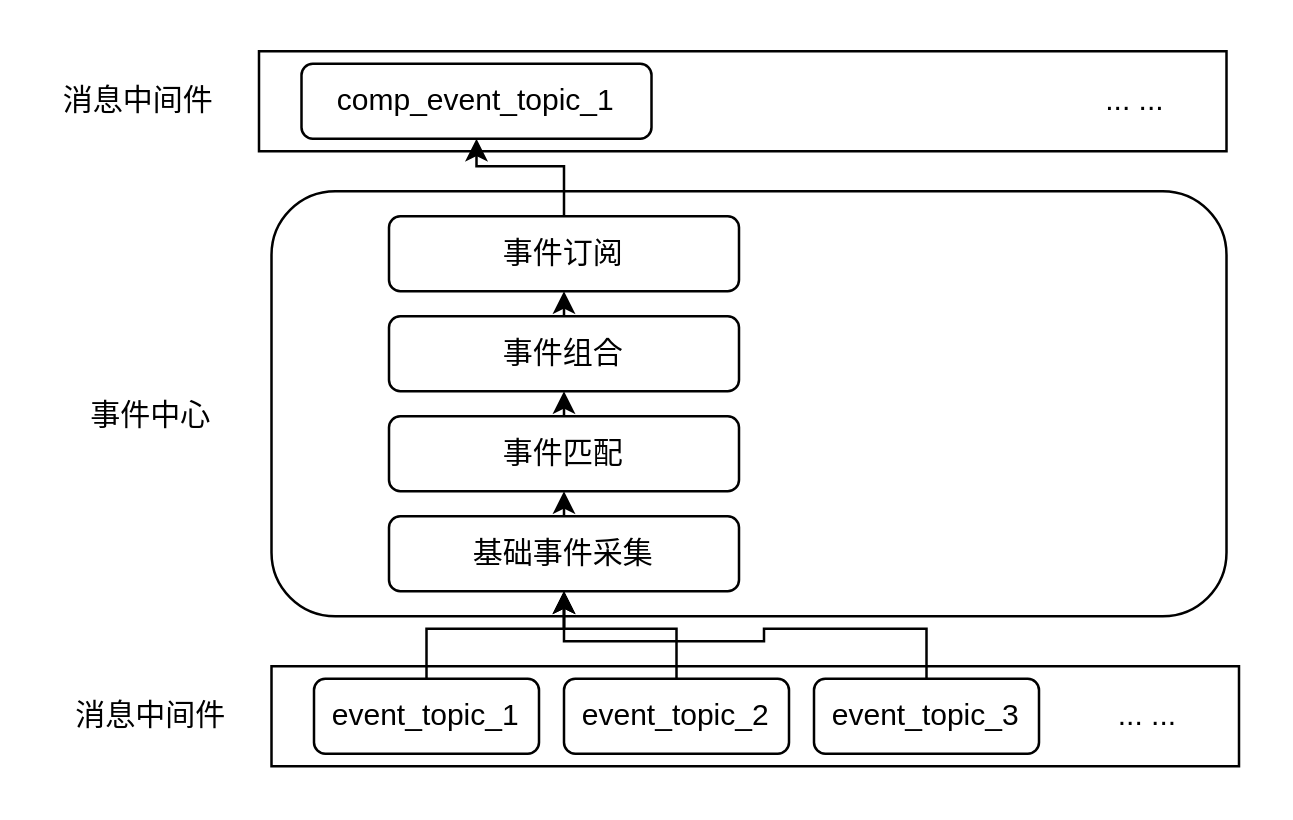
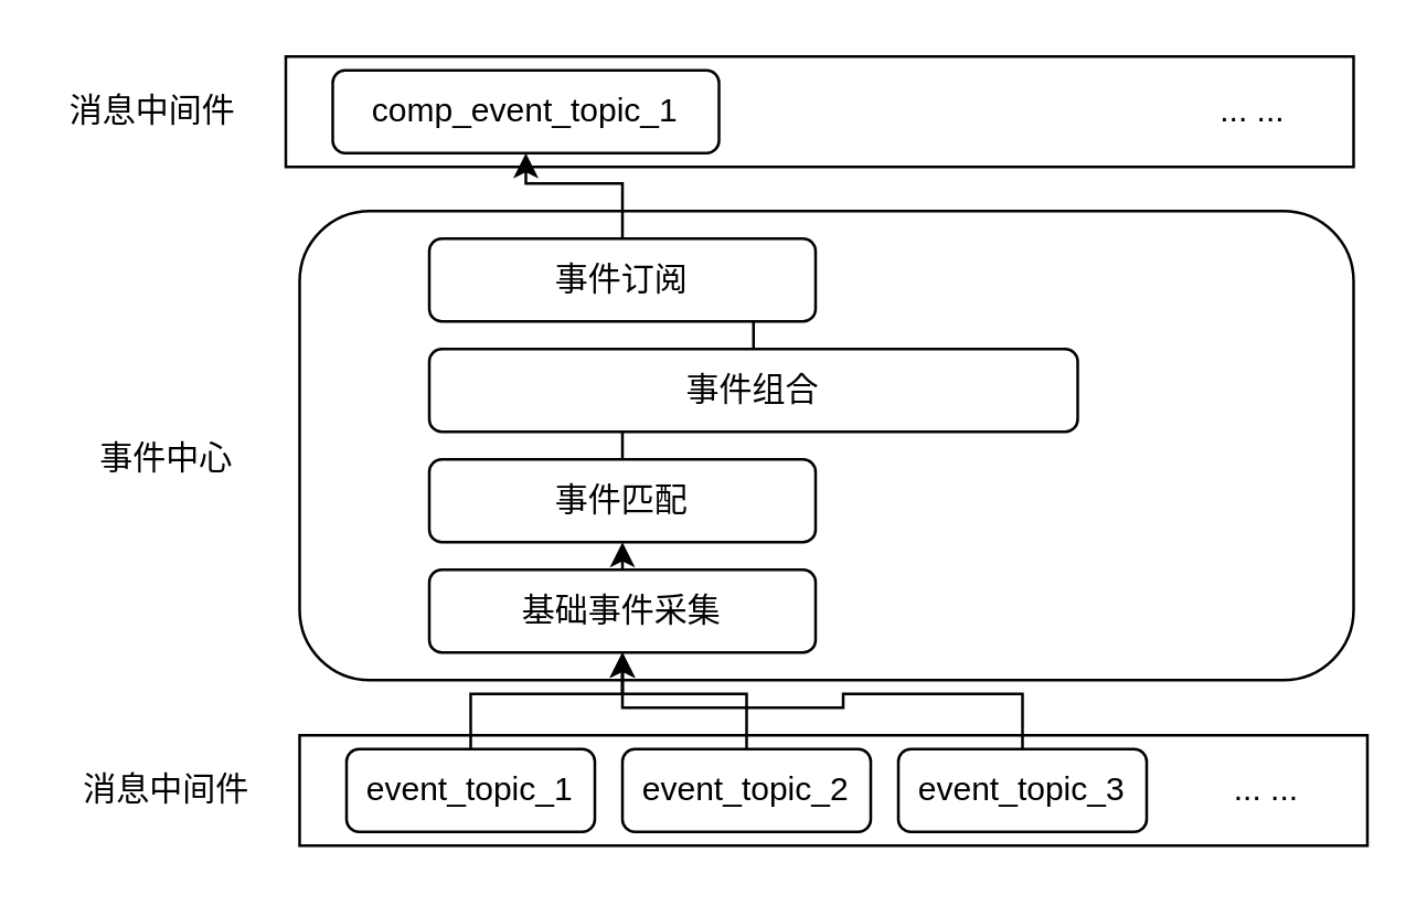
  <mxCell id="0" />
  <mxCell id="1" parent="0" />
  <mxCell id="2" value="" style="rounded=1;whiteSpace=wrap;html=1;" vertex="1" parent="1"><mxGeometry x="108" y="76" width="382" height="170" as="geometry" /></mxCell>
  <mxCell id="3" value="" style="rounded=0;whiteSpace=wrap;html=1;" vertex="1" parent="1"><mxGeometry x="108" y="266" width="387" height="40" as="geometry" /></mxCell>
  <mxCell id="4" value="消息中间件" style="text;html=1;strokeColor=none;fillColor=none;align=center;verticalAlign=middle;whiteSpace=wrap;rounded=0;" vertex="1" parent="1"><mxGeometry x="25" y="276" width="70" height="20" as="geometry" /></mxCell>
  <mxCell id="5" value="Text" style="text;html=1;resizable=0;points=[];autosize=1;align=left;verticalAlign=top;spacingTop=-4;" vertex="1" parent="1"><mxGeometry x="102" y="20" width="40" height="20" as="geometry" /></mxCell>
  <mxCell id="6" style="edgeStyle=orthogonalEdgeStyle;rounded=0;orthogonalLoop=1;jettySize=auto;html=1;exitX=0.5;exitY=0;exitDx=0;exitDy=0;entryX=0.5;entryY=1;entryDx=0;entryDy=0;" edge="1" parent="1" source="7" target="19"><mxGeometry relative="1" as="geometry" /></mxCell>
  <mxCell id="7" value="event_topic_1" style="rounded=1;whiteSpace=wrap;html=1;" vertex="1" parent="1"><mxGeometry x="125" y="271" width="90" height="30" as="geometry" /></mxCell>
  <mxCell id="8" style="edgeStyle=orthogonalEdgeStyle;rounded=0;orthogonalLoop=1;jettySize=auto;html=1;exitX=0.5;exitY=0;exitDx=0;exitDy=0;" edge="1" parent="1" source="9" target="19"><mxGeometry relative="1" as="geometry" /></mxCell>
  <mxCell id="9" value="event_topic_2" style="rounded=1;whiteSpace=wrap;html=1;" vertex="1" parent="1"><mxGeometry x="225" y="271" width="90" height="30" as="geometry" /></mxCell>
  <mxCell id="10" style="edgeStyle=orthogonalEdgeStyle;rounded=0;orthogonalLoop=1;jettySize=auto;html=1;exitX=0.5;exitY=0;exitDx=0;exitDy=0;" edge="1" parent="1" source="11" target="19"><mxGeometry relative="1" as="geometry" /></mxCell>
  <mxCell id="11" value="event_topic_3" style="rounded=1;whiteSpace=wrap;html=1;" vertex="1" parent="1"><mxGeometry x="325" y="271" width="90" height="30" as="geometry" /></mxCell>
  <mxCell id="12" value="... ..." style="text;html=1;resizable=0;points=[];autosize=1;align=left;verticalAlign=top;spacingTop=-4;" vertex="1" parent="1"><mxGeometry x="445" y="276" width="40" height="20" as="geometry" /></mxCell>
  <mxCell id="13" value="事件中心" style="text;html=1;strokeColor=none;fillColor=none;align=center;verticalAlign=middle;whiteSpace=wrap;rounded=0;" vertex="1" parent="1"><mxGeometry x="25" y="156" width="70" height="20" as="geometry" /></mxCell>
  <mxCell id="14" value="" style="rounded=0;whiteSpace=wrap;html=1;" vertex="1" parent="1"><mxGeometry x="103" y="20" width="387" height="40" as="geometry" /></mxCell>
  <mxCell id="15" value="消息中间件" style="text;html=1;strokeColor=none;fillColor=none;align=center;verticalAlign=middle;whiteSpace=wrap;rounded=0;" vertex="1" parent="1"><mxGeometry x="20" y="30" width="70" height="20" as="geometry" /></mxCell>
  <mxCell id="16" value="comp_event_topic_1" style="rounded=1;whiteSpace=wrap;html=1;" vertex="1" parent="1"><mxGeometry x="120" y="25" width="140" height="30" as="geometry" /></mxCell>
  <mxCell id="17" value="... ..." style="text;html=1;resizable=0;points=[];autosize=1;align=left;verticalAlign=top;spacingTop=-4;" vertex="1" parent="1"><mxGeometry x="440" y="30" width="40" height="20" as="geometry" /></mxCell>
  <mxCell id="18" style="edgeStyle=orthogonalEdgeStyle;rounded=0;orthogonalLoop=1;jettySize=auto;html=1;exitX=0.5;exitY=0;exitDx=0;exitDy=0;entryX=0.5;entryY=1;entryDx=0;entryDy=0;" edge="1" parent="1" source="19" target="21"><mxGeometry relative="1" as="geometry" /></mxCell>
  <mxCell id="19" value="基础事件采集" style="rounded=1;whiteSpace=wrap;html=1;" vertex="1" parent="1"><mxGeometry x="155" y="206" width="140" height="30" as="geometry" /></mxCell>
  <mxCell id="20" style="edgeStyle=orthogonalEdgeStyle;rounded=0;orthogonalLoop=1;jettySize=auto;html=1;exitX=0.5;exitY=0;exitDx=0;exitDy=0;entryX=0.5;entryY=1;entryDx=0;entryDy=0;" edge="1" parent="1" source="21" target="23"><mxGeometry relative="1" as="geometry" /></mxCell>
  <mxCell id="21" value="事件匹配" style="rounded=1;whiteSpace=wrap;html=1;" vertex="1" parent="1"><mxGeometry x="155" y="166" width="140" height="30" as="geometry" /></mxCell>
  <mxCell id="22" style="edgeStyle=orthogonalEdgeStyle;rounded=0;orthogonalLoop=1;jettySize=auto;html=1;exitX=0.5;exitY=0;exitDx=0;exitDy=0;entryX=0.5;entryY=1;entryDx=0;entryDy=0;" edge="1" parent="1" source="23" target="25"><mxGeometry relative="1" as="geometry" /></mxCell>
- <mxCell id="23" value="事件组合" style="rounded=1;whiteSpace=wrap;html=1;" vertex="1" parent="1"><mxGeometry x="155" y="126" width="140" height="30" as="geometry" /></mxCell>
+ <mxCell id="23" value="事件组合" style="rounded=1;whiteSpace=wrap;html=1;" vertex="1" parent="1"><mxGeometry x="155" y="126" width="235" height="30" as="geometry" /></mxCell>
  <mxCell id="24" style="edgeStyle=orthogonalEdgeStyle;rounded=0;orthogonalLoop=1;jettySize=auto;html=1;exitX=0.5;exitY=0;exitDx=0;exitDy=0;entryX=0.5;entryY=1;entryDx=0;entryDy=0;" edge="1" parent="1" source="25" target="16"><mxGeometry relative="1" as="geometry" /></mxCell>
  <mxCell id="25" value="事件订阅" style="rounded=1;whiteSpace=wrap;html=1;" vertex="1" parent="1"><mxGeometry x="155" y="86" width="140" height="30" as="geometry" /></mxCell>
  <mxCell id="26" style="edgeStyle=orthogonalEdgeStyle;rounded=0;orthogonalLoop=1;jettySize=auto;html=1;exitX=0.5;exitY=1;exitDx=0;exitDy=0;" edge="1" parent="1" source="16" target="16"><mxGeometry relative="1" as="geometry" /></mxCell>
